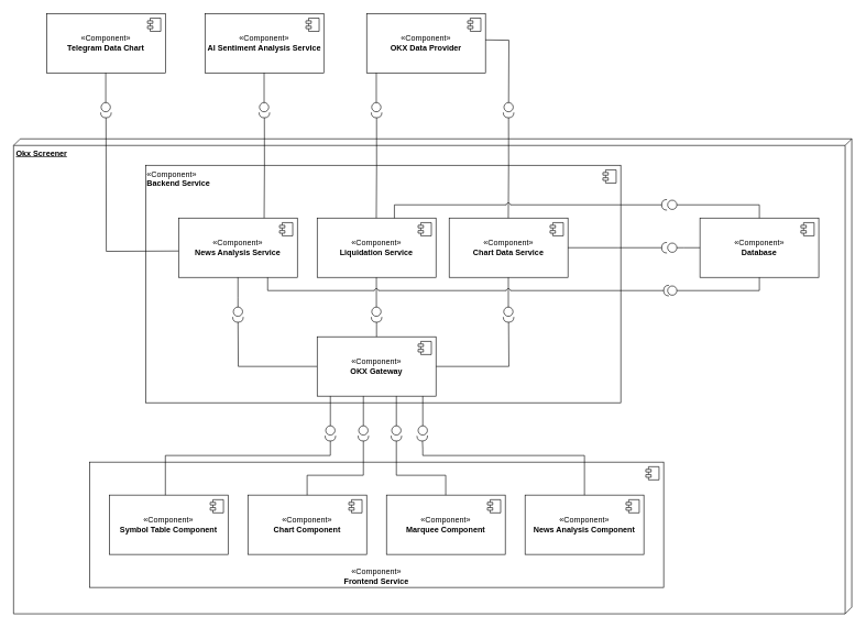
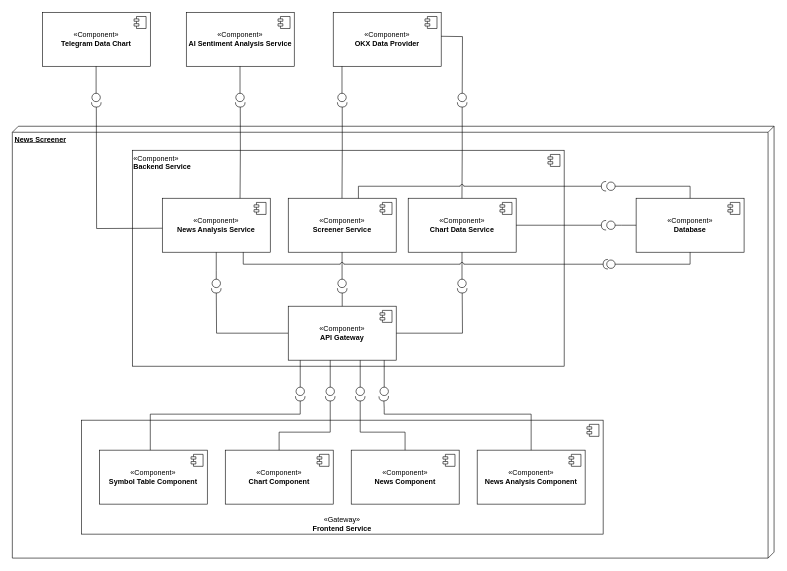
  <mxCell id="0" />
  <mxCell id="1" parent="0" />
- <mxCell id="2" value="&lt;b&gt;Okx Screener&lt;/b&gt;" style="verticalAlign=top;align=left;spacingTop=8;spacingLeft=2;spacingRight=12;shape=cube;size=10;direction=south;fontStyle=4;html=1;whiteSpace=wrap;" vertex="1" parent="1"><mxGeometry x="20" y="210" width="1270" height="720" as="geometry" /></mxCell>
+ <mxCell id="2" value="&lt;b&gt;News Screener&lt;/b&gt;" style="verticalAlign=top;align=left;spacingTop=8;spacingLeft=2;spacingRight=12;shape=cube;size=10;direction=south;fontStyle=4;html=1;whiteSpace=wrap;" vertex="1" parent="1"><mxGeometry x="20" y="210" width="1270" height="720" as="geometry" /></mxCell>
  <mxCell id="3" value="«Component»&lt;br&gt;&lt;b&gt;Backend Service&lt;/b&gt;" style="html=1;dropTarget=0;whiteSpace=wrap;horizontal=1;verticalAlign=top;labelPosition=center;verticalLabelPosition=middle;align=left;" vertex="1" parent="1"><mxGeometry y="250" width="720" height="360" as="geometry" x="220" /></mxCell>
  <mxCell id="4" value="" style="shape=module;jettyWidth=8;jettyHeight=4;" vertex="1" parent="3"><mxGeometry x="1" width="20" height="20" relative="1" as="geometry"><mxPoint x="-27" y="7" as="offset" /></mxGeometry></mxCell>
  <mxCell id="5" value="«Component»&lt;br&gt;&lt;b&gt;News Analysis Service&lt;/b&gt;" style="html=1;dropTarget=0;whiteSpace=wrap;" vertex="1" parent="1"><mxGeometry x="270" y="330" width="180" height="90" as="geometry" /></mxCell>
  <mxCell id="6" value="" style="shape=module;jettyWidth=8;jettyHeight=4;" vertex="1" parent="5"><mxGeometry x="1" width="20" height="20" relative="1" as="geometry"><mxPoint x="-27" y="7" as="offset" /></mxGeometry></mxCell>
  <mxCell id="7" style="edgeStyle=orthogonalEdgeStyle;rounded=0;orthogonalLoop=1;jettySize=auto;html=1;exitX=1;exitY=0.5;exitDx=0;exitDy=0;endArrow=halfCircle;endFill=0;" edge="1" parent="1" source="9"><mxGeometry relative="1" as="geometry"><mxPoint x="770" y="480" as="targetPoint" /></mxGeometry></mxCell>
  <mxCell id="8" style="edgeStyle=orthogonalEdgeStyle;rounded=0;orthogonalLoop=1;jettySize=auto;html=1;exitX=0;exitY=0.5;exitDx=0;exitDy=0;endArrow=halfCircle;endFill=0;" edge="1" parent="1" source="9"><mxGeometry relative="1" as="geometry"><mxPoint x="360" y="480" as="targetPoint" /></mxGeometry></mxCell>
- <mxCell id="9" value="«Component»&lt;br&gt;&lt;b&gt;OKX Gateway&lt;/b&gt;" style="html=1;dropTarget=0;whiteSpace=wrap;" vertex="1" parent="1"><mxGeometry x="480" y="510" width="180" height="90" as="geometry" /></mxCell>
+ <mxCell id="9" value="«Component»&lt;br&gt;&lt;b&gt;API Gateway&lt;/b&gt;" style="html=1;dropTarget=0;whiteSpace=wrap;" vertex="1" parent="1"><mxGeometry x="480" y="510" width="180" height="90" as="geometry" /></mxCell>
  <mxCell id="10" value="" style="shape=module;jettyWidth=8;jettyHeight=4;" vertex="1" parent="9"><mxGeometry x="1" width="20" height="20" relative="1" as="geometry"><mxPoint x="-27" y="7" as="offset" /></mxGeometry></mxCell>
- <mxCell id="11" value="«Component»&lt;br&gt;&lt;b&gt;Liquidation Service&lt;/b&gt;" style="html=1;dropTarget=0;whiteSpace=wrap;" vertex="1" parent="1"><mxGeometry x="480" y="330" width="180" height="90" as="geometry" /></mxCell>
+ <mxCell id="11" value="«Component»&lt;br&gt;&lt;b&gt;Screener Service&lt;/b&gt;" style="html=1;dropTarget=0;whiteSpace=wrap;" vertex="1" parent="1"><mxGeometry x="480" y="330" width="180" height="90" as="geometry" /></mxCell>
  <mxCell id="12" value="" style="shape=module;jettyWidth=8;jettyHeight=4;" vertex="1" parent="11"><mxGeometry x="1" width="20" height="20" relative="1" as="geometry"><mxPoint x="-27" y="7" as="offset" /></mxGeometry></mxCell>
  <mxCell id="13" value="«Component»&lt;br&gt;&lt;b&gt;Chart Data Service&lt;/b&gt;" style="html=1;dropTarget=0;whiteSpace=wrap;" vertex="1" parent="1"><mxGeometry x="680" y="330" width="180" height="90" as="geometry" /></mxCell>
  <mxCell id="14" value="" style="shape=module;jettyWidth=8;jettyHeight=4;" vertex="1" parent="13"><mxGeometry x="1" width="20" height="20" relative="1" as="geometry"><mxPoint x="-27" y="7" as="offset" /></mxGeometry></mxCell>
  <mxCell id="15" value="«Component»&lt;br&gt;&lt;b&gt;OKX Data Provider&lt;/b&gt;" style="html=1;dropTarget=0;whiteSpace=wrap;" vertex="1" parent="1"><mxGeometry x="555" y="20" width="180" height="90" as="geometry" /></mxCell>
  <mxCell id="16" value="" style="shape=module;jettyWidth=8;jettyHeight=4;" vertex="1" parent="15"><mxGeometry x="1" width="20" height="20" relative="1" as="geometry"><mxPoint x="-27" y="7" as="offset" /></mxGeometry></mxCell>
  <mxCell id="17" value="«Component»&lt;br&gt;&lt;b&gt;AI Sentiment Analysis Service&lt;/b&gt;" style="html=1;dropTarget=0;whiteSpace=wrap;" vertex="1" parent="1"><mxGeometry x="310" y="20" width="180" height="90" as="geometry" /></mxCell>
  <mxCell id="18" value="" style="shape=module;jettyWidth=8;jettyHeight=4;" vertex="1" parent="17"><mxGeometry x="1" width="20" height="20" relative="1" as="geometry"><mxPoint x="-27" y="7" as="offset" /></mxGeometry></mxCell>
  <mxCell id="19" value="«Component»&lt;br&gt;&lt;b&gt;Database&lt;/b&gt;" style="html=1;dropTarget=0;whiteSpace=wrap;" vertex="1" parent="1"><mxGeometry x="1060" y="330" width="180" height="90" as="geometry" /></mxCell>
  <mxCell id="20" value="" style="shape=module;jettyWidth=8;jettyHeight=4;" vertex="1" parent="19"><mxGeometry x="1" width="20" height="20" relative="1" as="geometry"><mxPoint x="-27" y="7" as="offset" /></mxGeometry></mxCell>
- <mxCell id="21" value="«Component»&lt;br&gt;&lt;b&gt;Frontend Service&lt;/b&gt;" style="html=1;dropTarget=0;whiteSpace=wrap;horizontal=1;verticalAlign=bottom;" vertex="1" parent="1"><mxGeometry x="135" y="700" width="870" height="190" as="geometry" /></mxCell>
+ <mxCell id="21" value="«Gateway»&lt;br&gt;&lt;b&gt;Frontend Service&lt;/b&gt;" style="html=1;dropTarget=0;whiteSpace=wrap;horizontal=1;verticalAlign=bottom;" vertex="1" parent="1"><mxGeometry x="135" y="700" width="870" height="190" as="geometry" /></mxCell>
  <mxCell id="22" value="" style="shape=module;jettyWidth=8;jettyHeight=4;" vertex="1" parent="21"><mxGeometry x="1" width="20" height="20" relative="1" as="geometry"><mxPoint x="-27" y="7" as="offset" /></mxGeometry></mxCell>
  <mxCell id="23" value="«Component»&lt;br&gt;&lt;strong&gt;Symbol Table Component&lt;/strong&gt;" style="html=1;dropTarget=0;whiteSpace=wrap;" vertex="1" parent="1"><mxGeometry x="165" y="750" width="180" height="90" as="geometry" /></mxCell>
  <mxCell id="24" value="" style="shape=module;jettyWidth=8;jettyHeight=4;" vertex="1" parent="23"><mxGeometry x="1" width="20" height="20" relative="1" as="geometry"><mxPoint x="-27" y="7" as="offset" /></mxGeometry></mxCell>
- <mxCell id="25" value="«Component»&lt;br&gt;&lt;b&gt;Marquee Component&lt;/b&gt;" style="html=1;dropTarget=0;whiteSpace=wrap;" vertex="1" parent="1"><mxGeometry x="585" y="750" width="180" height="90" as="geometry" /></mxCell>
+ <mxCell id="25" value="«Component»&lt;br&gt;&lt;b&gt;News Component&lt;/b&gt;" style="html=1;dropTarget=0;whiteSpace=wrap;" vertex="1" parent="1"><mxGeometry x="585" y="750" width="180" height="90" as="geometry" /></mxCell>
  <mxCell id="26" value="" style="shape=module;jettyWidth=8;jettyHeight=4;" vertex="1" parent="25"><mxGeometry x="1" width="20" height="20" relative="1" as="geometry"><mxPoint x="-27" y="7" as="offset" /></mxGeometry></mxCell>
  <mxCell id="27" value="«Component»&lt;br&gt;&lt;b&gt;Chart Component&lt;/b&gt;" style="html=1;dropTarget=0;whiteSpace=wrap;" vertex="1" parent="1"><mxGeometry x="375" y="750" width="180" height="90" as="geometry" /></mxCell>
  <mxCell id="28" value="" style="shape=module;jettyWidth=8;jettyHeight=4;" vertex="1" parent="27"><mxGeometry x="1" width="20" height="20" relative="1" as="geometry"><mxPoint x="-27" y="7" as="offset" /></mxGeometry></mxCell>
  <mxCell id="29" value="«Component»&lt;br&gt;&lt;b&gt;News Analysis Component&lt;/b&gt;" style="html=1;dropTarget=0;whiteSpace=wrap;" vertex="1" parent="1"><mxGeometry x="795" y="750" width="180" height="90" as="geometry" /></mxCell>
  <mxCell id="30" value="" style="shape=module;jettyWidth=8;jettyHeight=4;" vertex="1" parent="29"><mxGeometry x="1" width="20" height="20" relative="1" as="geometry"><mxPoint x="-27" y="7" as="offset" /></mxGeometry></mxCell>
  <mxCell id="31" style="edgeStyle=orthogonalEdgeStyle;rounded=0;orthogonalLoop=1;jettySize=auto;html=1;endArrow=circle;endFill=0;" edge="1" parent="1" source="5"><mxGeometry relative="1" as="geometry"><mxPoint x="360" y="480" as="targetPoint" /></mxGeometry></mxCell>
  <mxCell id="32" style="edgeStyle=orthogonalEdgeStyle;rounded=0;orthogonalLoop=1;jettySize=auto;html=1;entryX=0.162;entryY=0.677;entryDx=0;entryDy=0;entryPerimeter=0;endArrow=circle;endFill=0;" edge="1" parent="1"><mxGeometry relative="1" as="geometry"><mxPoint x="569.76" y="420" as="sourcePoint" /><mxPoint x="569.76" y="480" as="targetPoint" /></mxGeometry></mxCell>
  <mxCell id="33" style="edgeStyle=orthogonalEdgeStyle;rounded=0;orthogonalLoop=1;jettySize=auto;html=1;entryX=0.162;entryY=0.677;entryDx=0;entryDy=0;entryPerimeter=0;endArrow=circle;endFill=0;" edge="1" parent="1"><mxGeometry relative="1" as="geometry"><mxPoint x="769.71" y="420" as="sourcePoint" /><mxPoint x="769.71" y="480" as="targetPoint" /></mxGeometry></mxCell>
  <mxCell id="34" style="edgeStyle=orthogonalEdgeStyle;rounded=0;orthogonalLoop=1;jettySize=auto;html=1;exitX=0.5;exitY=0;exitDx=0;exitDy=0;endArrow=halfCircle;endFill=0;" edge="1" parent="1" source="9"><mxGeometry relative="1" as="geometry"><mxPoint x="570" y="480" as="targetPoint" /><Array as="points"><mxPoint x="570" y="490" /><mxPoint x="570" y="490" /></Array></mxGeometry></mxCell>
  <mxCell id="35" style="edgeStyle=orthogonalEdgeStyle;rounded=0;orthogonalLoop=1;jettySize=auto;html=1;endArrow=circle;endFill=0;" edge="1" parent="1"><mxGeometry relative="1" as="geometry"><mxPoint x="569.63" y="110" as="sourcePoint" /><mxPoint x="569.63" y="170" as="targetPoint" /></mxGeometry></mxCell>
  <mxCell id="36" style="edgeStyle=orthogonalEdgeStyle;rounded=0;orthogonalLoop=1;jettySize=auto;html=1;endArrow=circle;endFill=0;" edge="1" parent="1"><mxGeometry relative="1" as="geometry"><mxPoint x="399.62" y="110" as="sourcePoint" /><mxPoint x="399.62" y="170" as="targetPoint" /></mxGeometry></mxCell>
  <mxCell id="37" style="edgeStyle=orthogonalEdgeStyle;rounded=0;orthogonalLoop=1;jettySize=auto;html=1;exitX=0.5;exitY=0;exitDx=0;exitDy=0;endArrow=halfCircle;endFill=0;" edge="1" parent="1"><mxGeometry relative="1" as="geometry"><mxPoint x="464.79" y="750" as="sourcePoint" /><mxPoint x="550" y="660" as="targetPoint" /><Array as="points"><mxPoint x="465" y="720" /><mxPoint x="550" y="720" /></Array></mxGeometry></mxCell>
  <mxCell id="38" style="edgeStyle=orthogonalEdgeStyle;rounded=0;orthogonalLoop=1;jettySize=auto;html=1;exitX=0.5;exitY=0;exitDx=0;exitDy=0;endArrow=halfCircle;endFill=0;" edge="1" parent="1"><mxGeometry relative="1" as="geometry"><mxPoint x="674.79" y="750" as="sourcePoint" /><mxPoint x="600" y="660" as="targetPoint" /><Array as="points"><mxPoint x="675" y="720" /><mxPoint x="600" y="720" /></Array></mxGeometry></mxCell>
  <mxCell id="39" style="edgeStyle=orthogonalEdgeStyle;rounded=0;orthogonalLoop=1;jettySize=auto;html=1;exitX=0.5;exitY=0;exitDx=0;exitDy=0;endArrow=halfCircle;endFill=0;" edge="1" parent="1" source="29"><mxGeometry relative="1" as="geometry"><mxPoint x="873.98" y="760" as="sourcePoint" /><mxPoint x="639.19" y="660" as="targetPoint" /><Array as="points"><mxPoint x="885" y="690" /><mxPoint x="640" y="690" /><mxPoint x="640" y="680" /><mxPoint x="639" y="680" /></Array></mxGeometry></mxCell>
  <mxCell id="40" style="edgeStyle=orthogonalEdgeStyle;rounded=0;orthogonalLoop=1;jettySize=auto;html=1;entryX=0.162;entryY=0.677;entryDx=0;entryDy=0;entryPerimeter=0;endArrow=circle;endFill=0;" edge="1" parent="1"><mxGeometry relative="1" as="geometry"><mxPoint x="500" y="600" as="sourcePoint" /><mxPoint x="500" y="660" as="targetPoint" /></mxGeometry></mxCell>
  <mxCell id="41" style="edgeStyle=orthogonalEdgeStyle;rounded=0;orthogonalLoop=1;jettySize=auto;html=1;entryX=0.162;entryY=0.677;entryDx=0;entryDy=0;entryPerimeter=0;endArrow=circle;endFill=0;" edge="1" parent="1"><mxGeometry relative="1" as="geometry"><mxPoint x="600" y="600" as="sourcePoint" /><mxPoint x="600" y="660" as="targetPoint" /></mxGeometry></mxCell>
  <mxCell id="42" style="edgeStyle=orthogonalEdgeStyle;rounded=0;orthogonalLoop=1;jettySize=auto;html=1;entryX=0.162;entryY=0.677;entryDx=0;entryDy=0;entryPerimeter=0;endArrow=circle;endFill=0;" edge="1" parent="1"><mxGeometry relative="1" as="geometry"><mxPoint x="640" y="600" as="sourcePoint" /><mxPoint x="640" y="660" as="targetPoint" /></mxGeometry></mxCell>
  <mxCell id="43" style="edgeStyle=orthogonalEdgeStyle;rounded=0;orthogonalLoop=1;jettySize=auto;html=1;entryX=0.162;entryY=0.677;entryDx=0;entryDy=0;entryPerimeter=0;endArrow=circle;endFill=0;" edge="1" parent="1"><mxGeometry relative="1" as="geometry"><mxPoint x="550" y="600" as="sourcePoint" /><mxPoint x="550" y="660" as="targetPoint" /></mxGeometry></mxCell>
  <mxCell id="44" style="edgeStyle=orthogonalEdgeStyle;rounded=0;orthogonalLoop=1;jettySize=auto;html=1;exitX=0.5;exitY=0;exitDx=0;exitDy=0;endArrow=halfCircle;endFill=0;" edge="1" parent="1"><mxGeometry relative="1" as="geometry"><mxPoint x="250.003" y="750" as="sourcePoint" /><mxPoint x="500" y="660" as="targetPoint" /><Array as="points"><mxPoint x="250" y="690" /><mxPoint x="500" y="690" /><mxPoint x="500" y="660" /></Array></mxGeometry></mxCell>
  <mxCell id="45" style="edgeStyle=orthogonalEdgeStyle;rounded=0;orthogonalLoop=1;jettySize=auto;html=1;exitX=0.5;exitY=0;exitDx=0;exitDy=0;endArrow=halfCircle;endFill=0;" edge="1" parent="1"><mxGeometry relative="1" as="geometry"><mxPoint x="399.66" y="330" as="sourcePoint" /><mxPoint x="400" y="170" as="targetPoint" /></mxGeometry></mxCell>
  <mxCell id="46" value="«Component»&lt;br&gt;&lt;b&gt;Telegram Data Chart&lt;/b&gt;" style="html=1;dropTarget=0;whiteSpace=wrap;" vertex="1" parent="1"><mxGeometry x="70" y="20" width="180" height="90" as="geometry" /></mxCell>
  <mxCell id="47" value="" style="shape=module;jettyWidth=8;jettyHeight=4;" vertex="1" parent="46"><mxGeometry x="1" width="20" height="20" relative="1" as="geometry"><mxPoint x="-27" y="7" as="offset" /></mxGeometry></mxCell>
  <mxCell id="48" style="edgeStyle=orthogonalEdgeStyle;rounded=0;orthogonalLoop=1;jettySize=auto;html=1;exitX=0.5;exitY=0;exitDx=0;exitDy=0;endArrow=halfCircle;endFill=0;" edge="1" parent="1"><mxGeometry relative="1" as="geometry"><mxPoint x="270" y="380" as="sourcePoint" /><mxPoint x="160" y="170" as="targetPoint" /></mxGeometry></mxCell>
  <mxCell id="49" style="edgeStyle=orthogonalEdgeStyle;rounded=0;orthogonalLoop=1;jettySize=auto;html=1;endArrow=circle;endFill=0;" edge="1" parent="1"><mxGeometry relative="1" as="geometry"><mxPoint x="159.67" y="110" as="sourcePoint" /><mxPoint x="159.67" y="170" as="targetPoint" /></mxGeometry></mxCell>
  <mxCell id="50" style="edgeStyle=orthogonalEdgeStyle;rounded=0;orthogonalLoop=1;jettySize=auto;html=1;exitX=0.5;exitY=0;exitDx=0;exitDy=0;endArrow=halfCircle;endFill=0;" edge="1" parent="1"><mxGeometry relative="1" as="geometry"><mxPoint x="569.63" y="330" as="sourcePoint" /><mxPoint x="570" y="170" as="targetPoint" /></mxGeometry></mxCell>
  <mxCell id="51" style="edgeStyle=orthogonalEdgeStyle;rounded=0;orthogonalLoop=1;jettySize=auto;html=1;exitX=0.5;exitY=0;exitDx=0;exitDy=0;endArrow=halfCircle;endFill=0;" edge="1" parent="1"><mxGeometry relative="1" as="geometry"><mxPoint x="769.63" y="330" as="sourcePoint" /><mxPoint x="770" y="170" as="targetPoint" /></mxGeometry></mxCell>
  <mxCell id="52" style="edgeStyle=orthogonalEdgeStyle;rounded=0;orthogonalLoop=1;jettySize=auto;html=1;endArrow=circle;endFill=0;" edge="1" parent="1"><mxGeometry relative="1" as="geometry"><mxPoint x="735" y="60" as="sourcePoint" /><mxPoint x="770" y="170" as="targetPoint" /></mxGeometry></mxCell>
  <mxCell id="53" style="edgeStyle=orthogonalEdgeStyle;rounded=0;orthogonalLoop=1;jettySize=auto;html=1;endArrow=circle;endFill=0;exitX=0;exitY=0.5;exitDx=0;exitDy=0;" edge="1" parent="1" source="19"><mxGeometry relative="1" as="geometry"><mxPoint x="1030" y="370" as="sourcePoint" /><mxPoint x="1010" y="375" as="targetPoint" /></mxGeometry></mxCell>
  <mxCell id="54" style="edgeStyle=orthogonalEdgeStyle;rounded=0;orthogonalLoop=1;jettySize=auto;html=1;endArrow=circle;endFill=0;exitX=0.5;exitY=0;exitDx=0;exitDy=0;" edge="1" parent="1" source="19"><mxGeometry relative="1" as="geometry"><mxPoint x="1060" y="310" as="sourcePoint" /><mxPoint x="1010" y="310" as="targetPoint" /><Array as="points"><mxPoint x="1150" y="310" /></Array></mxGeometry></mxCell>
  <mxCell id="55" style="edgeStyle=orthogonalEdgeStyle;rounded=0;orthogonalLoop=1;jettySize=auto;html=1;endArrow=circle;endFill=0;exitX=0.5;exitY=0;exitDx=0;exitDy=0;" edge="1" parent="1"><mxGeometry relative="1" as="geometry"><mxPoint x="1150" y="420" as="sourcePoint" /><mxPoint x="1010" y="440" as="targetPoint" /><Array as="points"><mxPoint x="1150" y="440" /></Array></mxGeometry></mxCell>
  <mxCell id="56" style="edgeStyle=orthogonalEdgeStyle;rounded=0;orthogonalLoop=1;jettySize=auto;html=1;exitX=1;exitY=0.5;exitDx=0;exitDy=0;endArrow=halfCircle;endFill=0;" edge="1" parent="1" source="13"><mxGeometry relative="1" as="geometry"><mxPoint x="900" y="380" as="sourcePoint" /><mxPoint x="1010" y="375" as="targetPoint" /></mxGeometry></mxCell>
  <mxCell id="57" style="edgeStyle=orthogonalEdgeStyle;rounded=0;orthogonalLoop=1;jettySize=auto;html=1;exitX=0.65;exitY=0.002;exitDx=0;exitDy=0;endArrow=halfCircle;endFill=0;exitPerimeter=0;jumpStyle=arc;" edge="1" parent="1" source="11"><mxGeometry relative="1" as="geometry"><mxPoint x="860" y="310" as="sourcePoint" /><mxPoint x="1010" y="310" as="targetPoint" /><Array as="points"><mxPoint x="597" y="310" /></Array></mxGeometry></mxCell>
  <mxCell id="58" style="edgeStyle=orthogonalEdgeStyle;rounded=0;orthogonalLoop=1;jettySize=auto;html=1;exitX=0.75;exitY=1;exitDx=0;exitDy=0;endArrow=halfCircle;endFill=0;jumpStyle=arc;" edge="1" parent="1" source="5"><mxGeometry relative="1" as="geometry"><mxPoint x="600" y="420" as="sourcePoint" /><mxPoint x="1013" y="440" as="targetPoint" /><Array as="points"><mxPoint x="405" y="440" /></Array></mxGeometry></mxCell>
